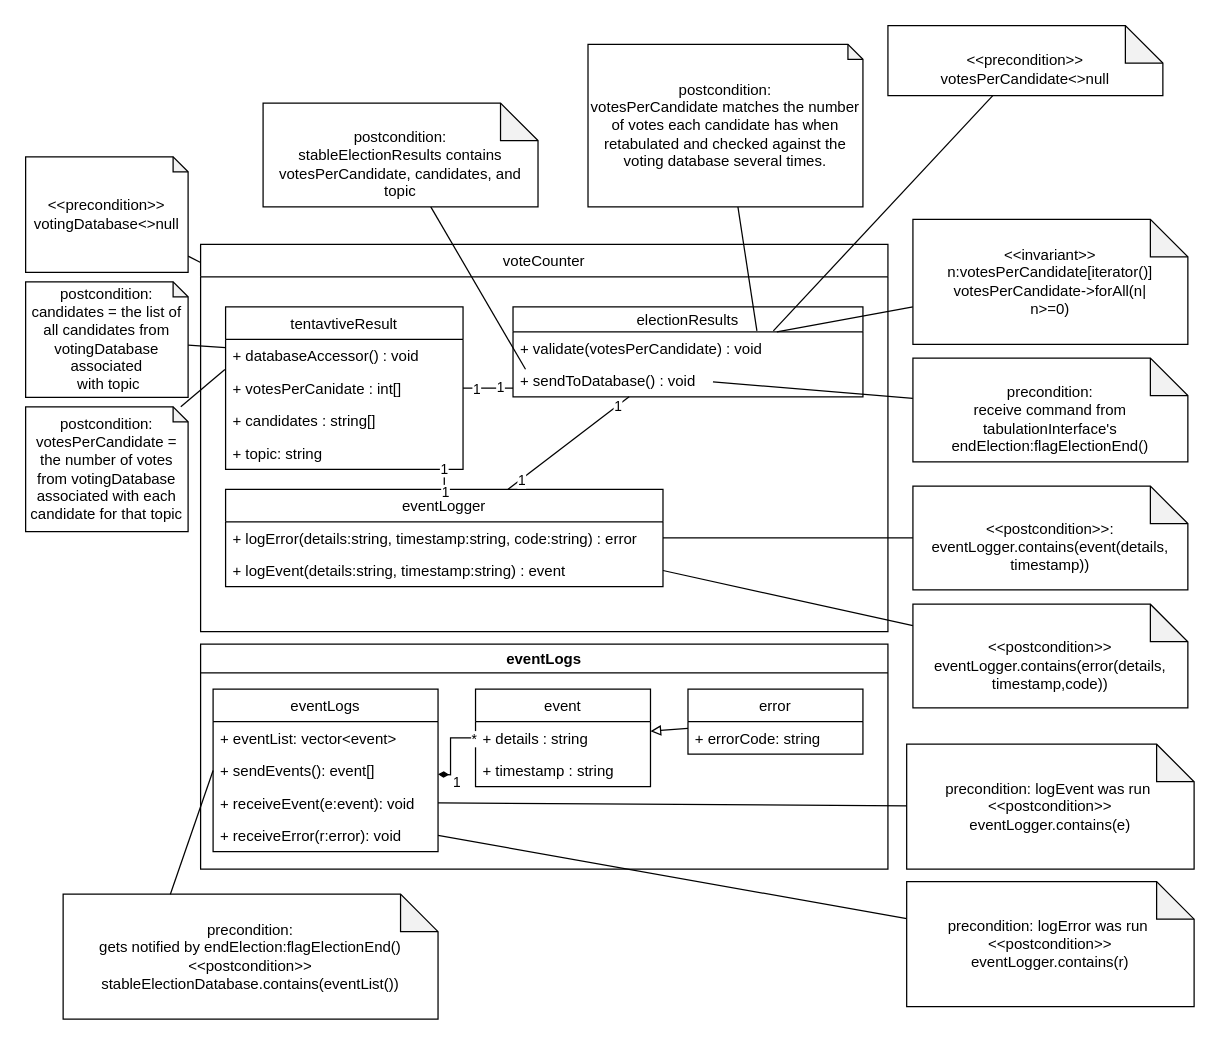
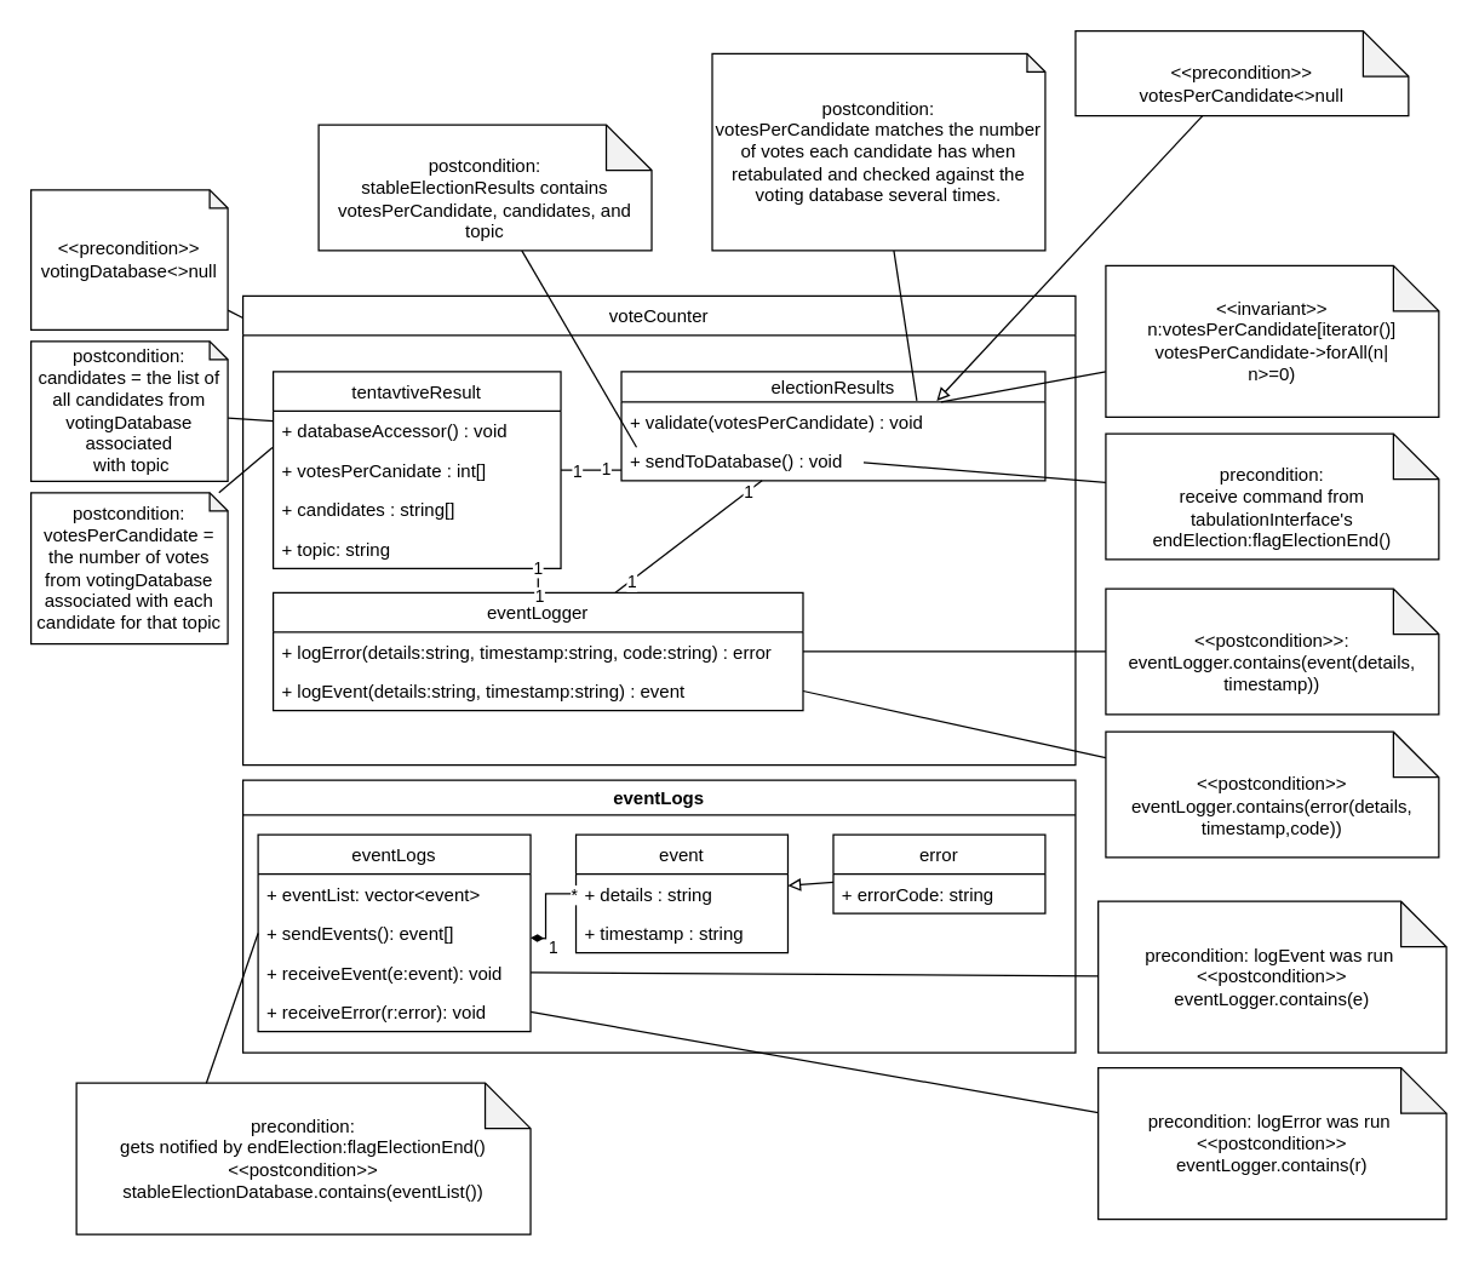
  <mxCell id="0" />
  <mxCell id="1" parent="0" />
  <mxCell id="2" value="eventLogger" style="swimlane;fontStyle=0;childLayout=stackLayout;horizontal=1;startSize=26;fillColor=none;horizontalStack=0;resizeParent=1;resizeParentMax=0;resizeLast=0;collapsible=1;marginBottom=0;" parent="1" vertex="1"><mxGeometry x="180" y="391" width="350" height="78" as="geometry" /></mxCell>
  <mxCell id="3" value="+ logError(details:string, timestamp:string, code:string) : error" style="text;strokeColor=none;fillColor=none;align=left;verticalAlign=top;spacingLeft=4;spacingRight=4;overflow=hidden;rotatable=0;points=[[0,0.5],[1,0.5]];portConstraint=eastwest;" vertex="1" parent="2"><mxGeometry y="26" width="350" height="26" as="geometry" /></mxCell>
  <mxCell id="4" value="+ logEvent(details:string, timestamp:string) : event" style="text;strokeColor=none;fillColor=none;align=left;verticalAlign=top;spacingLeft=4;spacingRight=4;overflow=hidden;rotatable=0;points=[[0,0.5],[1,0.5]];portConstraint=eastwest;" vertex="1" parent="2"><mxGeometry y="52" width="350" height="26" as="geometry" /></mxCell>
  <mxCell id="5" value="voteCounter" style="swimlane;fontStyle=0;childLayout=stackLayout;horizontal=1;startSize=26;fillColor=none;horizontalStack=0;resizeParent=1;resizeParentMax=0;resizeLast=0;collapsible=1;marginBottom=0;" parent="1" vertex="1"><mxGeometry x="160" y="195" width="550" height="310" as="geometry" /></mxCell>
  <mxCell id="6" value="tentavtiveResult" style="swimlane;fontStyle=0;childLayout=stackLayout;horizontal=1;startSize=26;fillColor=none;horizontalStack=0;resizeParent=1;resizeParentMax=0;resizeLast=0;collapsible=1;marginBottom=0;" parent="1" vertex="1"><mxGeometry x="180" y="245" width="190" height="130" as="geometry" /></mxCell>
  <mxCell id="7" value="+ databaseAccessor() : void" style="text;strokeColor=none;fillColor=none;align=left;verticalAlign=top;spacingLeft=4;spacingRight=4;overflow=hidden;rotatable=0;points=[[0,0.5],[1,0.5]];portConstraint=eastwest;" parent="6" vertex="1"><mxGeometry y="26" width="190" height="26" as="geometry" /></mxCell>
  <mxCell id="8" value="+ votesPerCanidate : int[]" style="text;strokeColor=none;fillColor=none;align=left;verticalAlign=top;spacingLeft=4;spacingRight=4;overflow=hidden;rotatable=0;points=[[0,0.5],[1,0.5]];portConstraint=eastwest;" parent="6" vertex="1"><mxGeometry y="52" width="190" height="26" as="geometry" /></mxCell>
  <mxCell id="9" value="+ candidates : string[]" style="text;strokeColor=none;fillColor=none;align=left;verticalAlign=top;spacingLeft=4;spacingRight=4;overflow=hidden;rotatable=0;points=[[0,0.5],[1,0.5]];portConstraint=eastwest;" parent="6" vertex="1"><mxGeometry y="78" width="190" height="26" as="geometry" /></mxCell>
  <mxCell id="10" value="+ topic: string" style="text;strokeColor=none;fillColor=none;align=left;verticalAlign=top;spacingLeft=4;spacingRight=4;overflow=hidden;rotatable=0;points=[[0,0.5],[1,0.5]];portConstraint=eastwest;" vertex="1" parent="6"><mxGeometry y="104" width="190" height="26" as="geometry" /></mxCell>
  <mxCell id="11" value="1" style="edgeStyle=orthogonalEdgeStyle;rounded=0;orthogonalLoop=1;jettySize=auto;html=1;endArrow=none;endFill=0;" parent="1" source="2" target="6" edge="1"><mxGeometry x="1" relative="1" as="geometry"><mxPoint x="270" y="365" as="sourcePoint" /><Array as="points"><mxPoint x="275" y="395" /><mxPoint x="275" y="395" /></Array><mxPoint as="offset" /></mxGeometry></mxCell>
  <mxCell id="12" value="1" style="edgeLabel;html=1;align=center;verticalAlign=middle;resizable=0;points=[];" vertex="1" connectable="0" parent="11"><mxGeometry x="-0.655" y="-1" relative="1" as="geometry"><mxPoint x="-1" y="5" as="offset" /></mxGeometry></mxCell>
  <mxCell id="13" style="edgeStyle=none;rounded=0;orthogonalLoop=1;jettySize=auto;html=1;endArrow=none;endFill=0;" edge="1" parent="1" source="16" target="2"><mxGeometry relative="1" as="geometry" /></mxCell>
  <mxCell id="14" value="1" style="edgeLabel;html=1;align=center;verticalAlign=middle;resizable=0;points=[];" vertex="1" connectable="0" parent="13"><mxGeometry x="0.792" relative="1" as="geometry"><mxPoint as="offset" /></mxGeometry></mxCell>
  <mxCell id="15" value="1" style="edgeLabel;html=1;align=center;verticalAlign=middle;resizable=0;points=[];" vertex="1" connectable="0" parent="13"><mxGeometry x="-0.807" relative="1" as="geometry"><mxPoint as="offset" /></mxGeometry></mxCell>
  <mxCell id="16" value="electionResults" style="swimlane;fontStyle=0;childLayout=stackLayout;horizontal=1;startSize=20;fillColor=none;horizontalStack=0;resizeParent=1;resizeParentMax=0;resizeLast=0;collapsible=1;marginBottom=0;" parent="1" vertex="1"><mxGeometry x="410" y="245" width="280" height="72" as="geometry" /></mxCell>
  <mxCell id="17" value="+ validate(votesPerCandidate) : void" style="text;strokeColor=none;fillColor=none;align=left;verticalAlign=top;spacingLeft=4;spacingRight=4;overflow=hidden;rotatable=0;points=[[0,0.5],[1,0.5]];portConstraint=eastwest;" parent="16" vertex="1"><mxGeometry y="20" width="280" height="26" as="geometry" /></mxCell>
  <mxCell id="18" value="+ sendToDatabase() : void" style="text;strokeColor=none;fillColor=none;align=left;verticalAlign=top;spacingLeft=4;spacingRight=4;overflow=hidden;rotatable=0;points=[[0,0.5],[1,0.5]];portConstraint=eastwest;" parent="16" vertex="1"><mxGeometry y="46" width="280" height="26" as="geometry" /></mxCell>
  <mxCell id="19" style="rounded=0;orthogonalLoop=1;jettySize=auto;html=1;endArrow=none;endFill=0;" parent="1" source="20" target="7" edge="1"><mxGeometry relative="1" as="geometry" /></mxCell>
  <mxCell id="20" value="postcondition:&lt;br&gt;candidates = the list of all candidates from votingDatabase associated&lt;br&gt;&amp;nbsp;with topic" style="shape=note;whiteSpace=wrap;html=1;backgroundOutline=1;darkOpacity=0.05;size=12;" parent="1" vertex="1"><mxGeometry x="20" y="225" width="130" height="92.5" as="geometry" /></mxCell>
  <mxCell id="21" value="1" style="edgeStyle=orthogonalEdgeStyle;rounded=0;orthogonalLoop=1;jettySize=auto;html=1;endArrow=none;endFill=0;" parent="1" source="6" target="16" edge="1"><mxGeometry x="0.5" relative="1" as="geometry"><Array as="points"><mxPoint x="350" y="295" /><mxPoint x="350" y="295" /></Array><mxPoint as="offset" /></mxGeometry></mxCell>
  <mxCell id="22" value="1" style="edgeLabel;html=1;align=center;verticalAlign=middle;resizable=0;points=[];" parent="21" vertex="1" connectable="0"><mxGeometry x="-0.818" y="2" relative="1" as="geometry"><mxPoint x="6" y="2" as="offset" /></mxGeometry></mxCell>
  <mxCell id="23" style="rounded=0;orthogonalLoop=1;jettySize=auto;html=1;endArrow=none;endFill=0;entryX=0.697;entryY=-0.028;entryDx=0;entryDy=0;entryPerimeter=0;" parent="1" source="24" target="17" edge="1"><mxGeometry relative="1" as="geometry"><mxPoint x="580" y="275" as="targetPoint" /></mxGeometry></mxCell>
  <mxCell id="24" value="&lt;div&gt;&lt;span style=&quot;background-color: initial;&quot;&gt;postcondition:&lt;/span&gt;&lt;br&gt;&lt;/div&gt;&lt;div&gt;votesPerCandidate matches the number of votes each candidate has when retabulated and checked against the voting database several times.&lt;/div&gt;" style="shape=note;whiteSpace=wrap;html=1;backgroundOutline=1;darkOpacity=0.05;size=12;" parent="1" vertex="1"><mxGeometry x="470" y="35" width="220" height="130" as="geometry" /></mxCell>
- <mxCell id="25" style="rounded=0;orthogonalLoop=1;jettySize=auto;html=1;endArrow=none;endFill=0;entryX=0.744;entryY=-0.028;entryDx=0;entryDy=0;entryPerimeter=0;" edge="1" parent="1" source="26" target="17"><mxGeometry relative="1" as="geometry"><mxPoint x="610" y="275" as="targetPoint" /></mxGeometry></mxCell>
+ <mxCell id="25" style="rounded=0;orthogonalLoop=1;jettySize=auto;html=1;endArrow=block;endFill=0;entryX=0.744;entryY=-0.028;entryDx=0;entryDy=0;entryPerimeter=0;" edge="1" parent="1" source="26" target="17"><mxGeometry relative="1" as="geometry"><mxPoint x="610" y="275" as="targetPoint" /></mxGeometry></mxCell>
  <mxCell id="26" value="&lt;br&gt;&lt;span style=&quot;color: rgb(0, 0, 0); font-family: Helvetica; font-size: 12px; font-style: normal; font-variant-ligatures: normal; font-variant-caps: normal; font-weight: 400; letter-spacing: normal; orphans: 2; text-align: center; text-indent: 0px; text-transform: none; widows: 2; word-spacing: 0px; -webkit-text-stroke-width: 0px; text-decoration-thickness: initial; text-decoration-style: initial; text-decoration-color: initial; float: none; display: inline !important;&quot;&gt;&amp;lt;&amp;lt;precondition&amp;gt;&amp;gt; votesPerCandidate&amp;lt;&amp;gt;null&lt;/span&gt;&lt;br&gt;" style="shape=note;whiteSpace=wrap;html=1;backgroundOutline=1;darkOpacity=0.05;" vertex="1" parent="1"><mxGeometry x="710" y="20" width="220" height="56" as="geometry" /></mxCell>
  <mxCell id="27" style="edgeStyle=none;rounded=0;orthogonalLoop=1;jettySize=auto;html=1;endArrow=none;endFill=0;" edge="1" parent="1" source="28" target="17"><mxGeometry relative="1" as="geometry"><mxPoint x="610" y="275" as="targetPoint" /></mxGeometry></mxCell>
  <mxCell id="28" value="&lt;div&gt;&amp;lt;&amp;lt;invariant&amp;gt;&amp;gt;&lt;/div&gt;&lt;div&gt;n:votesPerCandidate[iterator()]&lt;/div&gt;&lt;div&gt;&lt;span style=&quot;background-color: initial;&quot;&gt;votesPerCandidate-&amp;gt;forAll(n|&lt;/span&gt;&lt;br&gt;&lt;/div&gt;&lt;div&gt;&lt;span style=&quot;background-color: initial;&quot;&gt;n&amp;gt;=0)&lt;/span&gt;&lt;/div&gt;" style="shape=note;whiteSpace=wrap;html=1;backgroundOutline=1;darkOpacity=0.05;labelBackgroundColor=none;" vertex="1" parent="1"><mxGeometry x="730" y="175" width="220" height="100" as="geometry" /></mxCell>
  <mxCell id="29" style="edgeStyle=none;rounded=0;orthogonalLoop=1;jettySize=auto;html=1;endArrow=none;endFill=0;entryX=-0.003;entryY=0.93;entryDx=0;entryDy=0;entryPerimeter=0;" edge="1" parent="1" source="30" target="7"><mxGeometry relative="1" as="geometry" /></mxCell>
  <mxCell id="30" value="postcondition:&lt;br&gt;votesPerCandidate = the number of votes from votingDatabase associated with each candidate for that topic" style="shape=note;whiteSpace=wrap;html=1;backgroundOutline=1;darkOpacity=0.05;size=12;" vertex="1" parent="1"><mxGeometry x="20" y="325" width="130" height="100" as="geometry" /></mxCell>
  <mxCell id="31" style="edgeStyle=none;rounded=0;orthogonalLoop=1;jettySize=auto;html=1;endArrow=none;endFill=0;" edge="1" parent="1" source="32" target="5"><mxGeometry relative="1" as="geometry" /></mxCell>
  <mxCell id="32" value="&amp;lt;&amp;lt;precondition&amp;gt;&amp;gt;&lt;br&gt;votingDatabase&amp;lt;&amp;gt;null" style="shape=note;whiteSpace=wrap;html=1;backgroundOutline=1;darkOpacity=0.05;size=12;" vertex="1" parent="1"><mxGeometry x="20" y="125" width="130" height="92.5" as="geometry" /></mxCell>
  <mxCell id="33" style="edgeStyle=none;rounded=0;orthogonalLoop=1;jettySize=auto;html=1;endArrow=none;endFill=0;" edge="1" parent="1" source="34"><mxGeometry relative="1" as="geometry"><mxPoint x="570" y="305" as="targetPoint" /></mxGeometry></mxCell>
  <mxCell id="34" value="&lt;br&gt;&lt;span style=&quot;color: rgb(0, 0, 0); font-family: Helvetica; font-size: 12px; font-style: normal; font-variant-ligatures: normal; font-variant-caps: normal; font-weight: 400; letter-spacing: normal; orphans: 2; text-align: center; text-indent: 0px; text-transform: none; widows: 2; word-spacing: 0px; -webkit-text-stroke-width: 0px; text-decoration-thickness: initial; text-decoration-style: initial; text-decoration-color: initial; float: none; display: inline !important;&quot;&gt;precondition: &lt;br&gt;receive command from tabulationInterface's endElection:flagElectionEnd()&lt;/span&gt;" style="shape=note;whiteSpace=wrap;html=1;backgroundOutline=1;darkOpacity=0.05;" vertex="1" parent="1"><mxGeometry x="730" y="286" width="220" height="83" as="geometry" /></mxCell>
  <mxCell id="35" style="edgeStyle=none;rounded=0;orthogonalLoop=1;jettySize=auto;html=1;endArrow=none;endFill=0;" edge="1" parent="1" source="36"><mxGeometry relative="1" as="geometry"><mxPoint x="420" y="295" as="targetPoint" /></mxGeometry></mxCell>
  <mxCell id="36" value="&lt;br&gt;&lt;span style=&quot;color: rgb(0, 0, 0); font-family: Helvetica; font-size: 12px; font-style: normal; font-variant-ligatures: normal; font-variant-caps: normal; font-weight: 400; letter-spacing: normal; orphans: 2; text-align: center; text-indent: 0px; text-transform: none; widows: 2; word-spacing: 0px; -webkit-text-stroke-width: 0px; text-decoration-thickness: initial; text-decoration-style: initial; text-decoration-color: initial; float: none; display: inline !important;&quot;&gt;postcondition:&lt;br&gt;stableElectionResults contains votesPerCandidate, candidates, and topic&lt;br&gt;&lt;/span&gt;" style="shape=note;whiteSpace=wrap;html=1;backgroundOutline=1;darkOpacity=0.05;" vertex="1" parent="1"><mxGeometry x="210" y="82" width="220" height="83" as="geometry" /></mxCell>
  <mxCell id="37" style="edgeStyle=none;rounded=0;orthogonalLoop=1;jettySize=auto;html=1;endArrow=none;endFill=0;entryX=1;entryY=0.5;entryDx=0;entryDy=0;" edge="1" parent="1" source="38" target="3"><mxGeometry relative="1" as="geometry"><mxPoint x="593.584" y="343" as="targetPoint" /></mxGeometry></mxCell>
  <mxCell id="38" value="&lt;br&gt;&lt;span style=&quot;color: rgb(0, 0, 0); font-family: Helvetica; font-size: 12px; font-style: normal; font-variant-ligatures: normal; font-variant-caps: normal; font-weight: 400; letter-spacing: normal; orphans: 2; text-align: center; text-indent: 0px; text-transform: none; widows: 2; word-spacing: 0px; -webkit-text-stroke-width: 0px; text-decoration-thickness: initial; text-decoration-style: initial; text-decoration-color: initial; float: none; display: inline !important;&quot;&gt;&amp;lt;&amp;lt;postcondition&amp;gt;&amp;gt;:&lt;br&gt;eventLogger.contains(event(details, timestamp))&lt;br&gt;&lt;/span&gt;" style="shape=note;whiteSpace=wrap;html=1;backgroundOutline=1;darkOpacity=0.05;" vertex="1" parent="1"><mxGeometry x="730" y="388.5" width="220" height="83" as="geometry" /></mxCell>
  <mxCell id="39" style="edgeStyle=none;rounded=0;orthogonalLoop=1;jettySize=auto;html=1;endArrow=none;endFill=0;entryX=1;entryY=0.5;entryDx=0;entryDy=0;" edge="1" parent="1" source="57" target="4"><mxGeometry relative="1" as="geometry"><mxPoint x="572.374" y="369" as="targetPoint" /></mxGeometry></mxCell>
  <mxCell id="40" value="eventLogs" style="swimlane;" vertex="1" parent="1"><mxGeometry x="160" y="515" width="550" height="180" as="geometry" /></mxCell>
  <mxCell id="41" value="event" style="swimlane;fontStyle=0;childLayout=stackLayout;horizontal=1;startSize=26;fillColor=none;horizontalStack=0;resizeParent=1;resizeParentMax=0;resizeLast=0;collapsible=1;marginBottom=0;" vertex="1" parent="40"><mxGeometry x="220" y="36" width="140" height="78" as="geometry" /></mxCell>
  <mxCell id="42" value="+ details : string" style="text;strokeColor=none;fillColor=none;align=left;verticalAlign=top;spacingLeft=4;spacingRight=4;overflow=hidden;rotatable=0;points=[[0,0.5],[1,0.5]];portConstraint=eastwest;" vertex="1" parent="41"><mxGeometry y="26" width="140" height="26" as="geometry" /></mxCell>
  <mxCell id="43" value="+ timestamp : string" style="text;strokeColor=none;fillColor=none;align=left;verticalAlign=top;spacingLeft=4;spacingRight=4;overflow=hidden;rotatable=0;points=[[0,0.5],[1,0.5]];portConstraint=eastwest;" vertex="1" parent="41"><mxGeometry y="52" width="140" height="26" as="geometry" /></mxCell>
  <mxCell id="44" value="" style="edgeStyle=orthogonalEdgeStyle;rounded=0;orthogonalLoop=1;jettySize=auto;html=1;endArrow=diamondThin;endFill=1;" edge="1" parent="40" source="41"><mxGeometry relative="1" as="geometry"><mxPoint x="-295" y="-210" as="sourcePoint" /><mxPoint x="190" y="104" as="targetPoint" /></mxGeometry></mxCell>
  <mxCell id="45" value="*" style="edgeLabel;html=1;align=center;verticalAlign=middle;resizable=0;points=[];" vertex="1" connectable="0" parent="44"><mxGeometry x="-0.76" relative="1" as="geometry"><mxPoint x="5" as="offset" /></mxGeometry></mxCell>
  <mxCell id="46" value="1" style="edgeLabel;html=1;align=center;verticalAlign=middle;resizable=0;points=[];" vertex="1" connectable="0" parent="44"><mxGeometry x="0.746" y="2" relative="1" as="geometry"><mxPoint x="7" y="4" as="offset" /></mxGeometry></mxCell>
  <mxCell id="47" value="eventLogs" style="swimlane;fontStyle=0;childLayout=stackLayout;horizontal=1;startSize=26;fillColor=none;horizontalStack=0;resizeParent=1;resizeParentMax=0;resizeLast=0;collapsible=1;marginBottom=0;" vertex="1" parent="40"><mxGeometry x="10" y="36" width="180" height="130" as="geometry" /></mxCell>
  <mxCell id="48" value="+ eventList: vector&lt;event&gt;" style="text;strokeColor=none;fillColor=none;align=left;verticalAlign=top;spacingLeft=4;spacingRight=4;overflow=hidden;rotatable=0;points=[[0,0.5],[1,0.5]];portConstraint=eastwest;" vertex="1" parent="47"><mxGeometry y="26" width="180" height="26" as="geometry" /></mxCell>
  <mxCell id="49" value="+ sendEvents(): event[]" style="text;strokeColor=none;fillColor=none;align=left;verticalAlign=top;spacingLeft=4;spacingRight=4;overflow=hidden;rotatable=0;points=[[0,0.5],[1,0.5]];portConstraint=eastwest;" vertex="1" parent="47"><mxGeometry y="52" width="180" height="26" as="geometry" /></mxCell>
  <mxCell id="50" value="+ receiveEvent(e:event): void" style="text;strokeColor=none;fillColor=none;align=left;verticalAlign=top;spacingLeft=4;spacingRight=4;overflow=hidden;rotatable=0;points=[[0,0.5],[1,0.5]];portConstraint=eastwest;" vertex="1" parent="47"><mxGeometry y="78" width="180" height="26" as="geometry" /></mxCell>
  <mxCell id="51" value="+ receiveError(r:error): void" style="text;strokeColor=none;fillColor=none;align=left;verticalAlign=top;spacingLeft=4;spacingRight=4;overflow=hidden;rotatable=0;points=[[0,0.5],[1,0.5]];portConstraint=eastwest;" vertex="1" parent="47"><mxGeometry y="104" width="180" height="26" as="geometry" /></mxCell>
  <mxCell id="52" style="edgeStyle=none;rounded=0;orthogonalLoop=1;jettySize=auto;html=1;endArrow=block;endFill=0;" edge="1" parent="40" source="53" target="41"><mxGeometry relative="1" as="geometry" /></mxCell>
  <mxCell id="53" value="error" style="swimlane;fontStyle=0;childLayout=stackLayout;horizontal=1;startSize=26;fillColor=none;horizontalStack=0;resizeParent=1;resizeParentMax=0;resizeLast=0;collapsible=1;marginBottom=0;" vertex="1" parent="40"><mxGeometry x="390" y="36" width="140" height="52" as="geometry" /></mxCell>
  <mxCell id="54" value="+ errorCode: string" style="text;strokeColor=none;fillColor=none;align=left;verticalAlign=top;spacingLeft=4;spacingRight=4;overflow=hidden;rotatable=0;points=[[0,0.5],[1,0.5]];portConstraint=eastwest;" vertex="1" parent="53"><mxGeometry y="26" width="140" height="26" as="geometry" /></mxCell>
  <mxCell id="55" value="precondition: &lt;br&gt;gets notified by endElection:flagElectionEnd()&lt;br&gt;&amp;lt;&amp;lt;postcondition&amp;gt;&amp;gt;&lt;br&gt;stableElectionDatabase.contains(eventList())" style="shape=note;whiteSpace=wrap;html=1;backgroundOutline=1;darkOpacity=0.05;" vertex="1" parent="1"><mxGeometry x="50" y="715" width="300" height="100" as="geometry" /></mxCell>
  <mxCell id="56" style="edgeStyle=none;rounded=0;orthogonalLoop=1;jettySize=auto;html=1;endArrow=none;endFill=0;exitX=0.286;exitY=0.001;exitDx=0;exitDy=0;exitPerimeter=0;entryX=0;entryY=0.5;entryDx=0;entryDy=0;" edge="1" parent="1" source="55" target="49"><mxGeometry relative="1" as="geometry"><mxPoint x="170" y="648" as="targetPoint" /></mxGeometry></mxCell>
  <mxCell id="57" value="&lt;br&gt;&lt;span style=&quot;color: rgb(0, 0, 0); font-family: Helvetica; font-size: 12px; font-style: normal; font-variant-ligatures: normal; font-variant-caps: normal; font-weight: 400; letter-spacing: normal; orphans: 2; text-align: center; text-indent: 0px; text-transform: none; widows: 2; word-spacing: 0px; -webkit-text-stroke-width: 0px; text-decoration-thickness: initial; text-decoration-style: initial; text-decoration-color: initial; float: none; display: inline !important;&quot;&gt;&amp;lt;&amp;lt;postcondition&amp;gt;&amp;gt;&lt;br&gt;eventLogger.contains(error(details, timestamp,code))&lt;br&gt;&lt;/span&gt;" style="shape=note;whiteSpace=wrap;html=1;backgroundOutline=1;darkOpacity=0.05;" vertex="1" parent="1"><mxGeometry x="730" y="483" width="220" height="83" as="geometry" /></mxCell>
  <mxCell id="58" value="precondition: logEvent was run&amp;nbsp;&lt;br&gt;&amp;lt;&amp;lt;postcondition&amp;gt;&amp;gt;&lt;br&gt;eventLogger.contains(e)" style="shape=note;whiteSpace=wrap;html=1;backgroundOutline=1;darkOpacity=0.05;" vertex="1" parent="1"><mxGeometry x="725" y="595" width="230" height="100" as="geometry" /></mxCell>
  <mxCell id="59" style="edgeStyle=none;rounded=0;orthogonalLoop=1;jettySize=auto;html=1;entryX=1;entryY=0.5;entryDx=0;entryDy=0;endArrow=none;endFill=0;" edge="1" parent="1" source="58" target="50"><mxGeometry relative="1" as="geometry" /></mxCell>
  <mxCell id="60" style="edgeStyle=none;rounded=0;orthogonalLoop=1;jettySize=auto;html=1;entryX=1;entryY=0.5;entryDx=0;entryDy=0;endArrow=none;endFill=0;" edge="1" parent="1" source="61" target="51"><mxGeometry relative="1" as="geometry" /></mxCell>
  <mxCell id="61" value="precondition: logError was run&amp;nbsp;&lt;br&gt;&amp;lt;&amp;lt;postcondition&amp;gt;&amp;gt;&lt;br&gt;eventLogger.contains(r)" style="shape=note;whiteSpace=wrap;html=1;backgroundOutline=1;darkOpacity=0.05;" vertex="1" parent="1"><mxGeometry x="725" y="705" width="230" height="100" as="geometry" /></mxCell>
